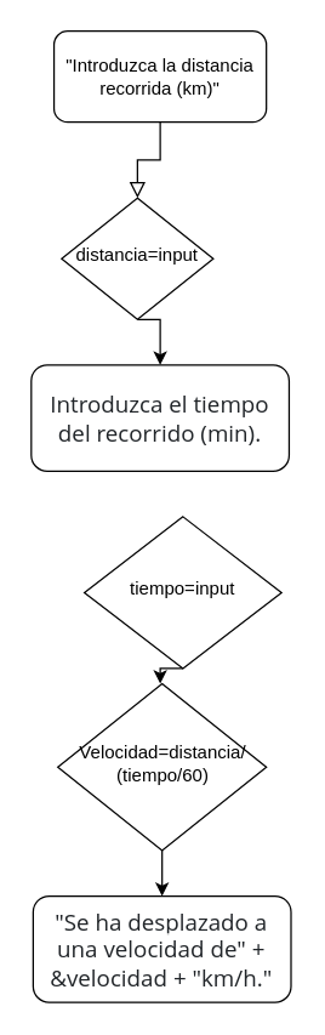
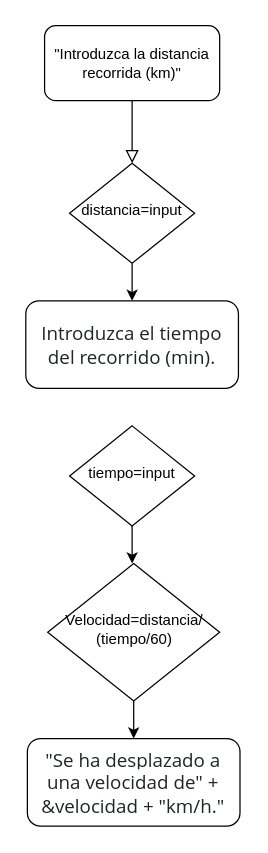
  <mxCell id="0" />
  <mxCell id="1" parent="0" />
  <mxCell id="2" value="" style="rounded=0;html=1;jettySize=auto;orthogonalLoop=1;fontSize=11;endArrow=block;endFill=0;endSize=8;strokeWidth=1;shadow=0;labelBackgroundColor=none;edgeStyle=orthogonalEdgeStyle;" parent="1" source="3" target="5" edge="1"><mxGeometry relative="1" as="geometry" /></mxCell>
  <mxCell id="3" value="&quot;Introduzca la distancia recorrida (km)&quot;" style="rounded=1;whiteSpace=wrap;html=1;fontSize=12;glass=0;strokeWidth=1;shadow=0;" parent="1" vertex="1"><mxGeometry x="35" y="20" width="140" height="60" as="geometry" /></mxCell>
  <mxCell id="4" style="edgeStyle=orthogonalEdgeStyle;rounded=0;orthogonalLoop=1;jettySize=auto;html=1;exitX=0.5;exitY=1;exitDx=0;exitDy=0;entryX=0.5;entryY=0;entryDx=0;entryDy=0;" edge="1" parent="1" source="5" target="6"><mxGeometry relative="1" as="geometry" /></mxCell>
- <mxCell id="5" value="distancia=input" style="rhombus;whiteSpace=wrap;html=1;shadow=0;fontFamily=Helvetica;fontSize=12;align=center;strokeWidth=1;spacing=6;spacingTop=-4;" parent="1" vertex="1"><mxGeometry x="40" y="130" width="100" height="80" as="geometry" /></mxCell>
+ <mxCell id="5" value="distancia=input" style="rhombus;whiteSpace=wrap;html=1;shadow=0;fontFamily=Helvetica;fontSize=12;align=center;strokeWidth=1;spacing=6;spacingTop=-4;" parent="1" vertex="1"><mxGeometry x="55" y="130" width="100" height="80" as="geometry" /></mxCell>
  <mxCell id="6" value="&lt;span style=&quot;color: rgb(33 , 37 , 41) ; font-family: &amp;#34;open sans&amp;#34; , sans-serif ; font-size: 15px ; text-align: left ; background-color: rgba(255 , 255 , 255 , 0.85)&quot;&gt;Introduzca el tiempo del recorrido (min).&lt;/span&gt;" style="rounded=1;whiteSpace=wrap;html=1;fontSize=12;glass=0;strokeWidth=1;shadow=0;" vertex="1" parent="1"><mxGeometry x="20" y="240" width="170" height="70" as="geometry" /></mxCell>
  <mxCell id="7" style="edgeStyle=orthogonalEdgeStyle;rounded=0;orthogonalLoop=1;jettySize=auto;html=1;exitX=0.5;exitY=1;exitDx=0;exitDy=0;" edge="1" parent="1" source="8"><mxGeometry relative="1" as="geometry"><mxPoint x="105" y="450" as="targetPoint" /></mxGeometry></mxCell>
- <mxCell id="8" value="tiempo=input" style="rhombus;whiteSpace=wrap;html=1;shadow=0;fontFamily=Helvetica;fontSize=12;align=center;strokeWidth=1;spacing=6;spacingTop=-4;" vertex="1" parent="1"><mxGeometry x="55" y="340" width="130" height="100" as="geometry" /></mxCell>
+ <mxCell id="8" value="tiempo=input" style="rhombus;whiteSpace=wrap;html=1;shadow=0;fontFamily=Helvetica;fontSize=12;align=center;strokeWidth=1;spacing=6;spacingTop=-4;" vertex="1" parent="1"><mxGeometry x="55" y="340" width="100" height="80" as="geometry" /></mxCell>
  <mxCell id="9" style="edgeStyle=orthogonalEdgeStyle;rounded=0;orthogonalLoop=1;jettySize=auto;html=1;exitX=0.5;exitY=1;exitDx=0;exitDy=0;entryX=0.5;entryY=0;entryDx=0;entryDy=0;" edge="1" parent="1" source="10" target="11"><mxGeometry relative="1" as="geometry" /></mxCell>
  <mxCell id="10" value="Velocidad=distancia/&lt;br&gt;(tiempo/60)" style="rhombus;whiteSpace=wrap;html=1;shadow=0;fontFamily=Helvetica;fontSize=12;align=center;strokeWidth=1;spacing=6;spacingTop=-4;" vertex="1" parent="1"><mxGeometry x="37.5" y="450" width="137.5" height="110" as="geometry" /></mxCell>
  <mxCell id="11" value="&lt;span style=&quot;color: rgb(33 , 37 , 41) ; font-family: &amp;#34;open sans&amp;#34; , sans-serif ; font-size: 15px ; text-align: left ; background-color: rgba(255 , 255 , 255 , 0.85)&quot;&gt;&quot;Se ha desplazado a una velocidad de&quot; + &amp;amp;velocidad + &quot;km/h.&quot;&lt;/span&gt;" style="rounded=1;whiteSpace=wrap;html=1;fontSize=12;glass=0;strokeWidth=1;shadow=0;" vertex="1" parent="1"><mxGeometry x="21.25" y="590" width="170" height="70" as="geometry" /></mxCell>
